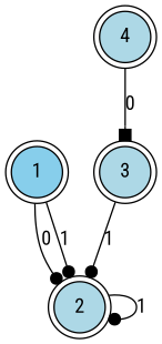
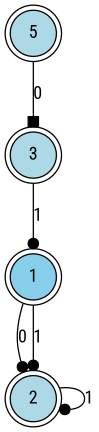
  digraph {
    fontname="Roboto Condensed"
    rankdir=TB
    node [fillcolor=lightblue fontname="Roboto Condensed" peripheries=2 shape=circle style=filled]
    edge [arrowhead=dot fontname="Roboto Condensed"]
    1 [fillcolor=skyblue]
    2
    3
-   4
+   4 [label=5]
    1 -> 2 [label=0]
    1 -> 2 [label=1]
    2 -> 2 [label=1]
-   3 -> 2 [label=1]
+   3 -> 1 [label=1]
    4 -> 3 [arrowhead=box label=0]
  }
